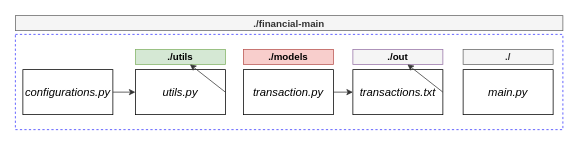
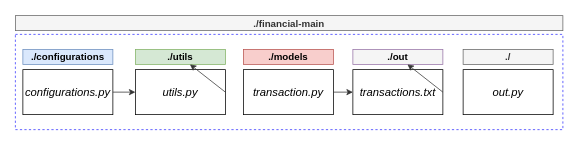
  <mxCell id="0" />
  <mxCell id="1" parent="0" />
  <mxCell id="2" value="" style="rounded=0;whiteSpace=wrap;html=1;fontSize=15;fillColor=none;dashed=1;strokeColor=#3333FF;" vertex="1" parent="1"><mxGeometry x="20" y="45" width="730" height="127" as="geometry" /></mxCell>
- <mxCell id="3" value="&lt;i style=&quot;font-size: 15px;&quot;&gt;main.py&lt;/i&gt;" style="rounded=0;whiteSpace=wrap;html=1;fillColor=none;fontSize=15;" vertex="1" parent="1"><mxGeometry x="617" y="92" width="120" height="60" as="geometry" /></mxCell>
+ <mxCell id="3" value="&lt;i style=&quot;font-size: 15px;&quot;&gt;out.py&lt;/i&gt;" style="rounded=0;whiteSpace=wrap;html=1;fillColor=none;fontSize=15;" vertex="1" parent="1"><mxGeometry x="617" y="92" width="120" height="60" as="geometry" /></mxCell>
  <mxCell id="4" value="&lt;i style=&quot;font-size: 15px;&quot;&gt;configurations.py&lt;/i&gt;" style="rounded=0;whiteSpace=wrap;html=1;fillColor=none;fontSize=15;" vertex="1" parent="1"><mxGeometry x="30" y="92" width="120" height="60" as="geometry" /></mxCell>
  <mxCell id="5" value="&lt;i style=&quot;font-size: 15px;&quot;&gt;transaction.py&lt;/i&gt;" style="rounded=0;whiteSpace=wrap;html=1;fillColor=none;fontSize=15;" vertex="1" parent="1"><mxGeometry x="324" y="92" width="120" height="60" as="geometry" /></mxCell>
  <mxCell id="6" value="&lt;i style=&quot;font-size: 15px;&quot;&gt;utils.py&lt;/i&gt;" style="rounded=0;whiteSpace=wrap;html=1;fillColor=none;fontSize=15;" vertex="1" parent="1"><mxGeometry x="180" y="92" width="120" height="60" as="geometry" /></mxCell>
  <mxCell id="7" value="&lt;i style=&quot;font-size: 15px;&quot;&gt;transactions.txt&lt;/i&gt;" style="rounded=0;whiteSpace=wrap;html=1;fillColor=none;fontSize=15;" vertex="1" parent="1"><mxGeometry x="470" y="92" width="120" height="60" as="geometry" /></mxCell>
  <mxCell id="8" value="&lt;font style=&quot;font-size: 13px;&quot;&gt;./utils&lt;/font&gt;" style="rounded=0;whiteSpace=wrap;html=1;fontStyle=1;fontSize=13;fillColor=#d5e8d4;strokeColor=#82b366;" vertex="1" parent="1"><mxGeometry x="180" y="65" width="120" height="20" as="geometry" /></mxCell>
  <mxCell id="9" value="&lt;font style=&quot;font-size: 13px;&quot;&gt;./models&lt;/font&gt;" style="rounded=0;whiteSpace=wrap;html=1;fontStyle=1;fontSize=13;fillColor=#f8cecc;strokeColor=#b85450;" vertex="1" parent="1"><mxGeometry x="324" y="65" width="120" height="20" as="geometry" /></mxCell>
  <mxCell id="10" value="&lt;font style=&quot;font-size: 13px;&quot;&gt;./&lt;/font&gt;" style="rounded=0;whiteSpace=wrap;html=1;fontStyle=1;fontSize=13;fillColor=#f5f5f5;fontColor=#333333;strokeColor=#666666;" vertex="1" parent="1"><mxGeometry x="617" y="65" width="120" height="20" as="geometry" /></mxCell>
  <mxCell id="11" value="&lt;font style=&quot;font-size: 13px;&quot;&gt;./out&lt;/font&gt;" style="rounded=0;whiteSpace=wrap;html=1;fontStyle=1;fontSize=13;fillColor=#f5f5f5;strokeColor=#9673a6;" vertex="1" parent="1"><mxGeometry x="470" y="65" width="120" height="20" as="geometry" /></mxCell>
+ <mxCell id="12" value="&lt;font style=&quot;font-size: 13px;&quot;&gt;./configurations&lt;/font&gt;" style="rounded=0;whiteSpace=wrap;html=1;fontStyle=1;fontSize=13;fillColor=#dae8fc;strokeColor=#6c8ebf;" vertex="1" parent="1"><mxGeometry x="30" y="65" width="120" height="20" as="geometry" /></mxCell>
  <mxCell id="13" value="" style="endArrow=classic;html=1;rounded=0;fontSize=15;strokeColor=#333333;entryX=0;entryY=0.5;entryDx=0;entryDy=0;exitX=1;exitY=0.5;exitDx=0;exitDy=0;" edge="1" parent="1" source="4" target="6"><mxGeometry width="50" height="50" relative="1" as="geometry"><mxPoint x="150" y="232" as="sourcePoint" /><mxPoint x="200" y="182" as="targetPoint" /></mxGeometry></mxCell>
  <mxCell id="14" value="" style="endArrow=classic;html=1;rounded=0;fontSize=15;strokeColor=#333333;exitX=1;exitY=0.5;exitDx=0;exitDy=0;" edge="1" parent="1" source="6" target="8"><mxGeometry width="50" height="50" relative="1" as="geometry"><mxPoint x="160" y="132" as="sourcePoint" /><mxPoint x="190" y="132" as="targetPoint" /></mxGeometry></mxCell>
  <mxCell id="15" value="" style="endArrow=classic;html=1;rounded=0;fontSize=15;strokeColor=#333333;entryX=0;entryY=0.5;entryDx=0;entryDy=0;exitX=1;exitY=0.5;exitDx=0;exitDy=0;" edge="1" parent="1" source="5" target="7"><mxGeometry width="50" height="50" relative="1" as="geometry"><mxPoint x="170" y="142" as="sourcePoint" /><mxPoint x="200" y="142" as="targetPoint" /></mxGeometry></mxCell>
  <mxCell id="16" value="" style="endArrow=classic;html=1;rounded=0;fontSize=15;strokeColor=#333333;exitX=1;exitY=0.5;exitDx=0;exitDy=0;" edge="1" parent="1" source="7" target="11"><mxGeometry width="50" height="50" relative="1" as="geometry"><mxPoint x="180" y="152" as="sourcePoint" /><mxPoint x="210" y="152" as="targetPoint" /></mxGeometry></mxCell>
  <mxCell id="17" value="&lt;font style=&quot;font-size: 13px&quot;&gt;./financial-main&lt;/font&gt;" style="rounded=0;whiteSpace=wrap;html=1;fontStyle=1;fontSize=13;fillColor=#f5f5f5;strokeColor=#666666;fontColor=#333333;" vertex="1" parent="1"><mxGeometry x="20" y="20" width="730" height="20" as="geometry" /></mxCell>
